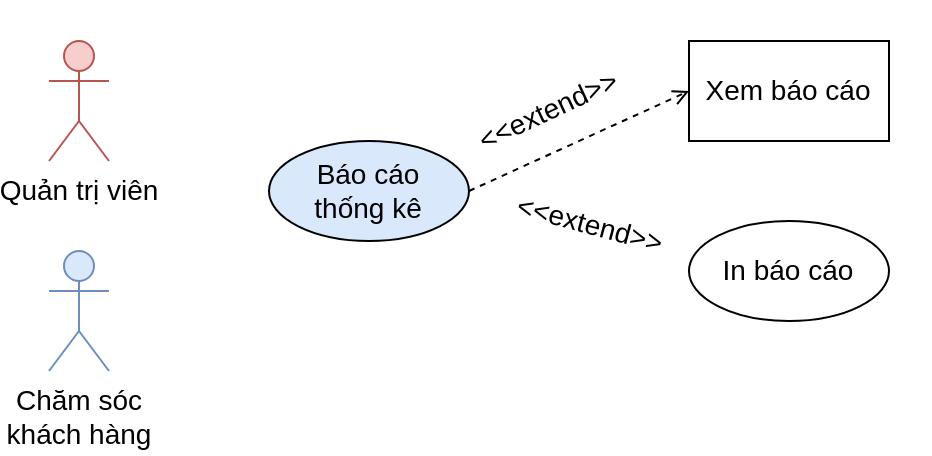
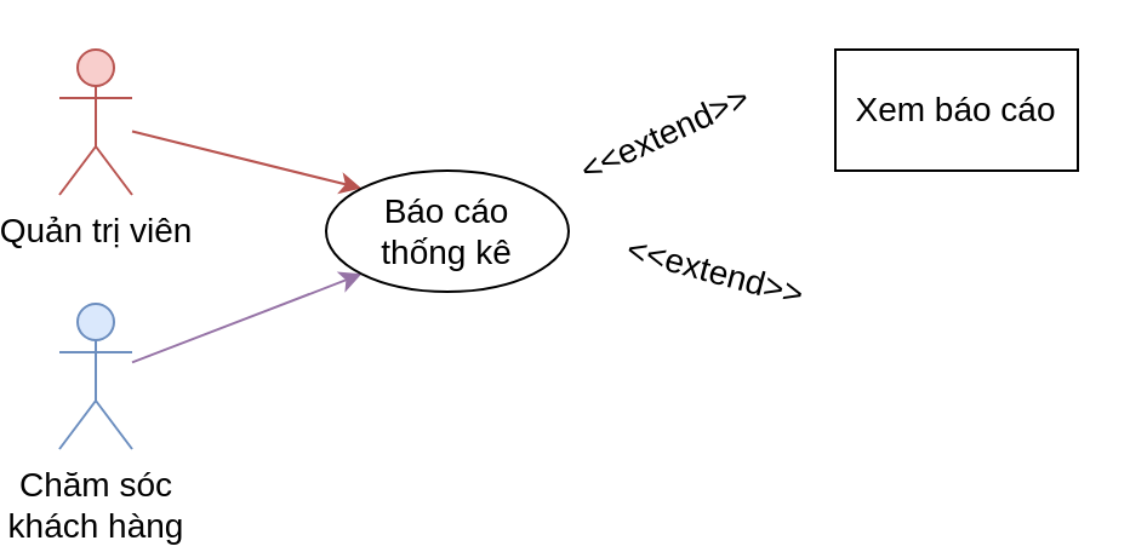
  <mxCell id="0" />
  <mxCell id="1" parent="0" />
+ <mxCell id="2" style="rounded=0;orthogonalLoop=1;jettySize=auto;html=1;entryX=0;entryY=0;entryDx=0;entryDy=0;fillColor=#f8cecc;strokeColor=#b85450;" parent="1" source="3" target="7" edge="1"><mxGeometry relative="1" as="geometry" /></mxCell>
  <mxCell id="3" value="Quản trị viên" style="shape=umlActor;verticalLabelPosition=bottom;verticalAlign=top;html=1;outlineConnect=0;fillColor=#f8cecc;strokeColor=#b85450;fontSize=14;" parent="1" vertex="1"><mxGeometry x="20" y="20" width="30" height="60" as="geometry" /></mxCell>
+ <mxCell id="4" style="rounded=0;orthogonalLoop=1;jettySize=auto;html=1;entryX=0;entryY=1;entryDx=0;entryDy=0;fillColor=#e1d5e7;strokeColor=#9673a6;" parent="1" source="5" target="7" edge="1"><mxGeometry relative="1" as="geometry" /></mxCell>
  <mxCell id="5" value="Chăm sóc&lt;br style=&quot;font-size: 14px;&quot;&gt;khách hàng" style="shape=umlActor;verticalLabelPosition=bottom;verticalAlign=top;html=1;outlineConnect=0;fontSize=14;fillColor=#dae8fc;strokeColor=#6c8ebf;" parent="1" vertex="1"><mxGeometry x="20" y="125" width="30" height="60" as="geometry" /></mxCell>
- <mxCell id="6" style="rounded=0;orthogonalLoop=1;jettySize=auto;html=1;exitX=1;exitY=0.5;exitDx=0;exitDy=0;entryX=0;entryY=0.5;entryDx=0;entryDy=0;dashed=1;endArrow=open;endFill=0;" parent="1" source="7" target="8" edge="1"><mxGeometry relative="1" as="geometry" /></mxCell>
- <mxCell id="7" value="Báo cáo&lt;br&gt;thống kê" style="ellipse;whiteSpace=wrap;html=1;fontSize=14;fillColor=#dae8fc;" parent="1" vertex="1"><mxGeometry x="130" y="70" width="100" height="50" as="geometry" /></mxCell>
+ <mxCell id="7" value="Báo cáo&lt;br&gt;thống kê" style="ellipse;whiteSpace=wrap;html=1;fontSize=14;" parent="1" vertex="1"><mxGeometry x="130" y="70" width="100" height="50" as="geometry" /></mxCell>
  <mxCell id="8" value="Xem báo cáo" style="whiteSpace=wrap;html=1;fontSize=14;rounded=0;" parent="1" vertex="1"><mxGeometry x="340" y="20" width="100" height="50" as="geometry" /></mxCell>
- <mxCell id="9" value="In báo cáo" style="ellipse;whiteSpace=wrap;html=1;fontSize=14;" parent="1" vertex="1"><mxGeometry x="340" y="110" width="100" height="50" as="geometry" /></mxCell>
  <mxCell id="10" value="&amp;lt;&amp;lt;extend&amp;gt;&amp;gt;" style="text;html=1;strokeColor=none;fillColor=none;align=center;verticalAlign=middle;whiteSpace=wrap;rounded=0;fontSize=14;rotation=-25;" vertex="1" parent="1"><mxGeometry x="240" y="40" width="60" height="30" as="geometry" /></mxCell>
  <mxCell id="11" value="&amp;lt;&amp;lt;extend&amp;gt;&amp;gt;" style="text;html=1;strokeColor=none;fillColor=none;align=center;verticalAlign=middle;whiteSpace=wrap;rounded=0;fontSize=14;rotation=15;" vertex="1" parent="1"><mxGeometry x="261" y="97" width="60" height="30" as="geometry" /></mxCell>
